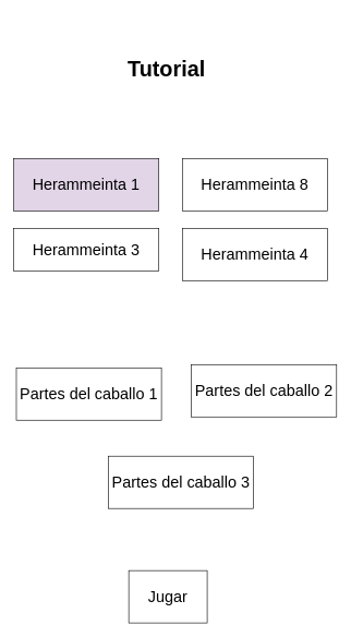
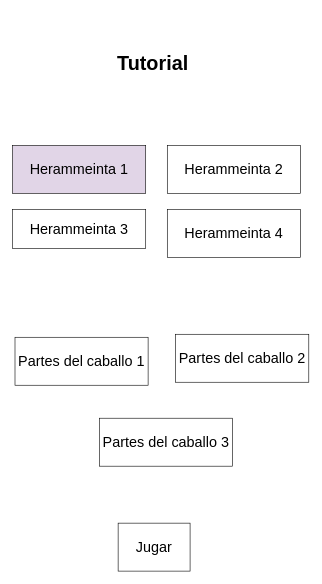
  <mxCell id="0" />
  <mxCell id="1" parent="0" />
  <mxCell id="2" value="&lt;div style=&quot;&quot;&gt;&lt;span class=&quot;notion-enable-hover&quot; data-token-index=&quot;0&quot; style=&quot;font-weight: 600; font-size: 33px;&quot;&gt;Tutorial&lt;/span&gt;&lt;/div&gt;" style="text;html=1;align=center;verticalAlign=middle;whiteSpace=wrap;rounded=0;" parent="1" vertex="1"><mxGeometry x="58" y="20" width="392" height="167" as="geometry" /></mxCell>
  <mxCell id="3" value="&lt;font style=&quot;font-size: 24px;&quot;&gt;Jugar&lt;/font&gt;" style="rounded=0;whiteSpace=wrap;html=1;" parent="1" vertex="1"><mxGeometry x="196" y="872" width="120" height="80" as="geometry" /></mxCell>
  <mxCell id="4" value="&lt;font style=&quot;font-size: 24px;&quot;&gt;Herammeinta 1&lt;/font&gt;" style="rounded=0;whiteSpace=wrap;html=1;fillColor=#e1d5e7;" vertex="1" parent="1"><mxGeometry x="20" y="242" width="222" height="80" as="geometry" /></mxCell>
  <mxCell id="5" value="&lt;font style=&quot;font-size: 24px;&quot;&gt;Herammeinta 3&lt;/font&gt;" style="rounded=0;whiteSpace=wrap;html=1;" vertex="1" parent="1"><mxGeometry x="20" y="349" width="222" height="65" as="geometry" /></mxCell>
- <mxCell id="6" value="&lt;font style=&quot;font-size: 24px;&quot;&gt;Herammeinta 8&lt;/font&gt;" style="rounded=0;whiteSpace=wrap;html=1;" vertex="1" parent="1"><mxGeometry x="278" y="242" width="222" height="80" as="geometry" /></mxCell>
+ <mxCell id="6" value="&lt;font style=&quot;font-size: 24px;&quot;&gt;Herammeinta 2&lt;/font&gt;" style="rounded=0;whiteSpace=wrap;html=1;" vertex="1" parent="1"><mxGeometry x="278" y="242" width="222" height="80" as="geometry" /></mxCell>
  <mxCell id="7" value="&lt;font style=&quot;font-size: 24px;&quot;&gt;Herammeinta 4&lt;/font&gt;" style="rounded=0;whiteSpace=wrap;html=1;" vertex="1" parent="1"><mxGeometry x="278" y="349" width="222" height="80" as="geometry" /></mxCell>
  <mxCell id="8" value="&lt;font style=&quot;font-size: 24px;&quot;&gt;Partes del caballo 1&lt;/font&gt;" style="rounded=0;whiteSpace=wrap;html=1;" vertex="1" parent="1"><mxGeometry x="24" y="562" width="222" height="80" as="geometry" /></mxCell>
  <mxCell id="9" value="&lt;span style=&quot;font-size: 24px;&quot;&gt;Partes del caballo 2&lt;/span&gt;" style="rounded=0;whiteSpace=wrap;html=1;" vertex="1" parent="1"><mxGeometry x="292" y="557" width="222" height="80" as="geometry" /></mxCell>
  <mxCell id="10" value="&lt;span style=&quot;font-size: 24px;&quot;&gt;Partes del caballo 3&lt;/span&gt;" style="rounded=0;whiteSpace=wrap;html=1;" vertex="1" parent="1"><mxGeometry x="165" y="697" width="222" height="80" as="geometry" /></mxCell>
